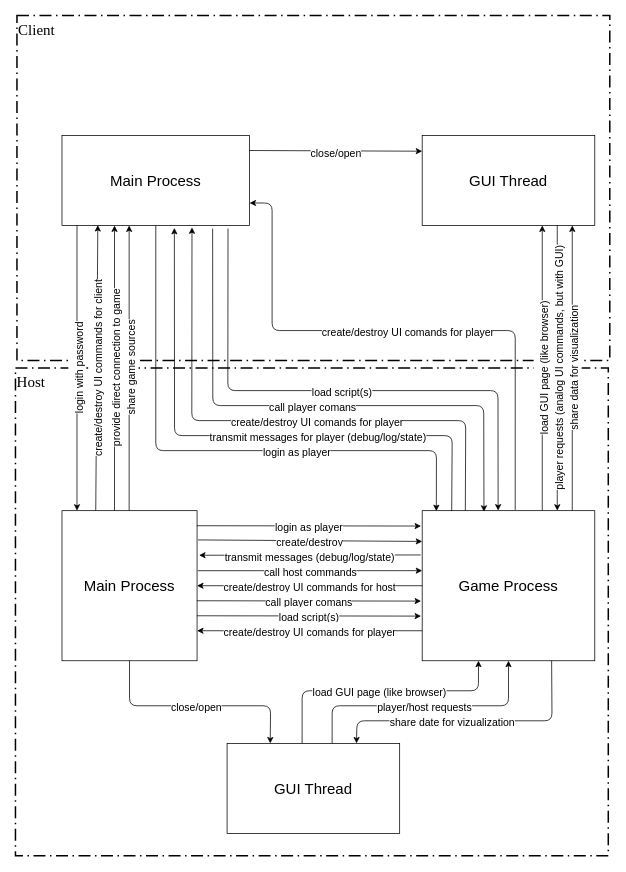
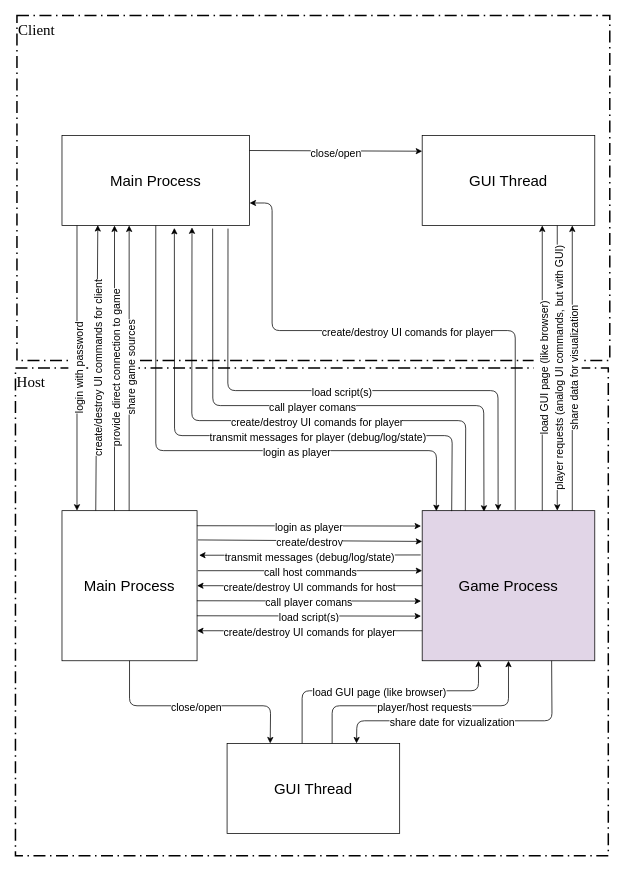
  <mxCell id="0" />
  <mxCell id="1" parent="0" />
  <mxCell id="2" value="Host" style="rounded=0;arcSize=10;dashed=1;strokeColor=#000000;fillColor=none;gradientColor=none;dashPattern=8 3 1 3;strokeWidth=2;fontFamily=Consolas;verticalAlign=top;align=left;fontSize=20;" vertex="1" parent="1"><mxGeometry x="20" y="490" width="790" height="650" as="geometry" /></mxCell>
  <mxCell id="3" value="Client" style="rounded=0;arcSize=10;dashed=1;strokeColor=#000000;fillColor=none;gradientColor=none;dashPattern=8 3 1 3;strokeWidth=2;fontFamily=Consolas;verticalAlign=top;align=left;fontSize=20;" vertex="1" parent="1"><mxGeometry x="22" y="20" width="790" height="460" as="geometry" /></mxCell>
  <mxCell id="4" value="Main Process" style="rounded=0;whiteSpace=wrap;html=1;fontSize=20;align=center;verticalAlign=middle;" vertex="1" parent="1"><mxGeometry x="82" y="180" width="250" height="120" as="geometry" /></mxCell>
  <mxCell id="5" value="GUI Thread" style="rounded=0;whiteSpace=wrap;html=1;fontSize=20;align=center;verticalAlign=middle;" vertex="1" parent="1"><mxGeometry x="562" y="180" width="230" height="120" as="geometry" /></mxCell>
  <mxCell id="6" value="Main Process" style="rounded=0;whiteSpace=wrap;html=1;fontSize=20;align=center;verticalAlign=middle;" vertex="1" parent="1"><mxGeometry x="82" y="680" width="180" height="200" as="geometry" /></mxCell>
- <mxCell id="7" value="Game Process" style="rounded=0;whiteSpace=wrap;html=1;fontSize=20;align=center;verticalAlign=middle;" vertex="1" parent="1"><mxGeometry x="562" y="680" width="230" height="200" as="geometry" /></mxCell>
+ <mxCell id="7" value="Game Process" style="rounded=0;whiteSpace=wrap;html=1;fontSize=20;align=center;verticalAlign=middle;fillColor=#e1d5e7;" vertex="1" parent="1"><mxGeometry x="562" y="680" width="230" height="200" as="geometry" /></mxCell>
  <mxCell id="8" value="&lt;span style=&quot;font-size: 14px&quot;&gt;create/destroy&lt;br&gt;&lt;/span&gt;" style="endArrow=classic;html=1;fontSize=20;exitX=1.007;exitY=0.195;exitDx=0;exitDy=0;exitPerimeter=0;" edge="1" parent="1" source="6"><mxGeometry width="50" height="50" relative="1" as="geometry"><mxPoint x="263" y="800" as="sourcePoint" /><mxPoint x="562" y="721" as="targetPoint" /></mxGeometry></mxCell>
  <mxCell id="9" value="&lt;span style=&quot;font-size: 14px&quot;&gt;create/destroy UI commands for host&lt;br&gt;&lt;/span&gt;" style="endArrow=classic;html=1;fontSize=20;" edge="1" parent="1" source="7" target="6"><mxGeometry width="50" height="50" relative="1" as="geometry"><mxPoint x="273" y="810" as="sourcePoint" /><mxPoint x="572" y="809.949" as="targetPoint" /></mxGeometry></mxCell>
  <mxCell id="10" value="&lt;span style=&quot;font-size: 14px&quot;&gt;call host commands&lt;/span&gt;" style="endArrow=classic;html=1;fontSize=20;entryX=0;entryY=0.999;entryDx=0;entryDy=0;entryPerimeter=0;" edge="1" parent="1"><mxGeometry width="50" height="50" relative="1" as="geometry"><mxPoint x="263" y="760" as="sourcePoint" /><mxPoint x="562" y="759.949" as="targetPoint" /></mxGeometry></mxCell>
  <mxCell id="11" value="&lt;span style=&quot;font-size: 14px&quot;&gt;transmit messages (debug/log/state)&lt;br&gt;&lt;/span&gt;" style="endArrow=classic;html=1;fontSize=20;entryX=1.015;entryY=0.297;entryDx=0;entryDy=0;entryPerimeter=0;" edge="1" parent="1" target="6"><mxGeometry width="50" height="50" relative="1" as="geometry"><mxPoint x="560" y="739" as="sourcePoint" /><mxPoint x="261.86" y="739.42" as="targetPoint" /></mxGeometry></mxCell>
  <mxCell id="12" value="&lt;span style=&quot;font-size: 14px&quot;&gt;create/destroy UI commands for client&lt;/span&gt;" style="endArrow=classic;html=1;fontSize=20;exitX=0.25;exitY=0;exitDx=0;exitDy=0;horizontal=0;entryX=0.191;entryY=0.995;entryDx=0;entryDy=0;entryPerimeter=0;" edge="1" parent="1" source="6" target="4"><mxGeometry width="50" height="50" relative="1" as="geometry"><mxPoint x="22" y="1030" as="sourcePoint" /><mxPoint x="72" y="980" as="targetPoint" /></mxGeometry></mxCell>
  <mxCell id="13" value="&lt;span style=&quot;font-size: 14px&quot;&gt;login with password&lt;/span&gt;" style="endArrow=classic;html=1;fontSize=20;entryX=0.25;entryY=1;entryDx=0;entryDy=0;exitX=0.25;exitY=0;exitDx=0;exitDy=0;horizontal=0;" edge="1" parent="1"><mxGeometry width="50" height="50" relative="1" as="geometry"><mxPoint x="102" y="300" as="sourcePoint" /><mxPoint x="102" y="680" as="targetPoint" /></mxGeometry></mxCell>
  <mxCell id="14" value="&lt;span style=&quot;font-size: 14px&quot;&gt;provide direct connection to game&lt;br&gt;&lt;/span&gt;" style="endArrow=classic;html=1;fontSize=20;entryX=0.25;entryY=1;entryDx=0;entryDy=0;exitX=0.25;exitY=0;exitDx=0;exitDy=0;horizontal=0;" edge="1" parent="1"><mxGeometry width="50" height="50" relative="1" as="geometry"><mxPoint x="152" y="680" as="sourcePoint" /><mxPoint x="152" y="300" as="targetPoint" /></mxGeometry></mxCell>
  <mxCell id="15" value="&lt;span style=&quot;font-size: 14px&quot;&gt;login as player&lt;br&gt;&lt;/span&gt;" style="endArrow=classic;html=1;fontSize=20;exitX=1.007;exitY=0.338;exitDx=0;exitDy=0;exitPerimeter=0;" edge="1" parent="1"><mxGeometry width="50" height="50" relative="1" as="geometry"><mxPoint x="261.76" y="700.06" as="sourcePoint" /><mxPoint x="560.5" y="700.5" as="targetPoint" /></mxGeometry></mxCell>
  <mxCell id="16" value="&lt;span style=&quot;font-size: 14px&quot;&gt;call player comans&lt;br&gt;&lt;/span&gt;" style="endArrow=classic;html=1;fontSize=20;exitX=1.007;exitY=0.338;exitDx=0;exitDy=0;exitPerimeter=0;" edge="1" parent="1"><mxGeometry width="50" height="50" relative="1" as="geometry"><mxPoint x="261.76" y="800.06" as="sourcePoint" /><mxPoint x="560.5" y="800.5" as="targetPoint" /></mxGeometry></mxCell>
  <mxCell id="17" value="&lt;span style=&quot;font-size: 14px&quot;&gt;load script(s)&lt;br&gt;&lt;/span&gt;" style="endArrow=classic;html=1;fontSize=20;exitX=1.007;exitY=0.338;exitDx=0;exitDy=0;exitPerimeter=0;" edge="1" parent="1"><mxGeometry width="50" height="50" relative="1" as="geometry"><mxPoint x="261.76" y="820.06" as="sourcePoint" /><mxPoint x="560.5" y="820.5" as="targetPoint" /></mxGeometry></mxCell>
  <mxCell id="18" value="&lt;span style=&quot;font-size: 14px&quot;&gt;share game sources&lt;br&gt;&lt;/span&gt;" style="endArrow=classic;html=1;fontSize=20;entryX=0.25;entryY=1;entryDx=0;entryDy=0;exitX=0.25;exitY=0;exitDx=0;exitDy=0;horizontal=0;" edge="1" parent="1"><mxGeometry width="50" height="50" relative="1" as="geometry"><mxPoint x="171.5" y="680" as="sourcePoint" /><mxPoint x="171.5" y="300" as="targetPoint" /></mxGeometry></mxCell>
  <mxCell id="19" value="&lt;span style=&quot;font-size: 14px&quot;&gt;share data for visualization&lt;br&gt;&lt;/span&gt;" style="endArrow=classic;html=1;fontSize=20;entryX=0.25;entryY=1;entryDx=0;entryDy=0;exitX=0.25;exitY=0;exitDx=0;exitDy=0;horizontal=0;" edge="1" parent="1"><mxGeometry width="50" height="50" relative="1" as="geometry"><mxPoint x="762" y="680" as="sourcePoint" /><mxPoint x="762" y="300" as="targetPoint" /></mxGeometry></mxCell>
  <mxCell id="20" value="&lt;span style=&quot;font-size: 14px&quot;&gt;player requests (analog UI commands, but with GUI)&lt;br&gt;&lt;/span&gt;" style="endArrow=classic;html=1;fontSize=20;entryX=0.25;entryY=1;entryDx=0;entryDy=0;exitX=0.25;exitY=0;exitDx=0;exitDy=0;horizontal=0;" edge="1" parent="1"><mxGeometry width="50" height="50" relative="1" as="geometry"><mxPoint x="742" y="300" as="sourcePoint" /><mxPoint x="742" y="680" as="targetPoint" /></mxGeometry></mxCell>
  <mxCell id="21" value="GUI Thread" style="rounded=0;whiteSpace=wrap;html=1;fontSize=20;align=center;verticalAlign=middle;" vertex="1" parent="1"><mxGeometry x="302" y="990.137" width="230" height="120" as="geometry" /></mxCell>
  <mxCell id="22" value="&lt;span style=&quot;font-size: 14px&quot;&gt;share date for vizualization&lt;br&gt;&lt;/span&gt;" style="endArrow=classic;html=1;fontSize=20;exitX=0.75;exitY=1;exitDx=0;exitDy=0;entryX=0.75;entryY=0;entryDx=0;entryDy=0;" edge="1" parent="1" source="7" target="21"><mxGeometry x="0.151" width="50" height="50" relative="1" as="geometry"><mxPoint x="750.5" y="940.5" as="sourcePoint" /><mxPoint x="451.76" y="940.06" as="targetPoint" /><Array as="points"><mxPoint x="735" y="960" /><mxPoint x="475" y="960" /></Array><mxPoint as="offset" /></mxGeometry></mxCell>
  <mxCell id="23" value="&lt;span style=&quot;font-size: 14px&quot;&gt;player/host requests&lt;br&gt;&lt;/span&gt;" style="endArrow=classic;html=1;fontSize=20;entryX=0.5;entryY=1;entryDx=0;entryDy=0;" edge="1" parent="1" target="7"><mxGeometry width="50" height="50" relative="1" as="geometry"><mxPoint x="442" y="990" as="sourcePoint" /><mxPoint x="677" y="910.5" as="targetPoint" /><Array as="points"><mxPoint x="442" y="940" /><mxPoint x="677" y="940" /></Array></mxGeometry></mxCell>
  <mxCell id="24" value="&lt;span style=&quot;font-size: 14px&quot;&gt;close/open&lt;br&gt;&lt;/span&gt;" style="endArrow=classic;html=1;fontSize=20;entryX=0.25;entryY=0;entryDx=0;entryDy=0;exitX=0.5;exitY=1;exitDx=0;exitDy=0;" edge="1" parent="1" source="6" target="21"><mxGeometry width="50" height="50" relative="1" as="geometry"><mxPoint x="162" y="990" as="sourcePoint" /><mxPoint x="397" y="880" as="targetPoint" /><Array as="points"><mxPoint x="172" y="940" /><mxPoint x="360" y="940" /></Array></mxGeometry></mxCell>
  <mxCell id="25" value="&lt;span style=&quot;font-size: 14px&quot;&gt;login as player&lt;br&gt;&lt;/span&gt;" style="endArrow=classic;html=1;fontSize=20;exitX=0.5;exitY=1;exitDx=0;exitDy=0;entryX=0.082;entryY=0.003;entryDx=0;entryDy=0;entryPerimeter=0;" edge="1" parent="1" source="4" target="7"><mxGeometry x="0.293" width="50" height="50" relative="1" as="geometry"><mxPoint x="251.76" y="340.06" as="sourcePoint" /><mxPoint x="550.5" y="340.5" as="targetPoint" /><Array as="points"><mxPoint x="207" y="600" /><mxPoint x="581" y="600" /></Array><mxPoint as="offset" /></mxGeometry></mxCell>
  <mxCell id="26" value="&lt;span style=&quot;font-size: 14px&quot;&gt;transmit messages for player (debug/log/state)&lt;br&gt;&lt;/span&gt;" style="endArrow=classic;html=1;fontSize=20;entryX=0.599;entryY=1.027;entryDx=0;entryDy=0;entryPerimeter=0;exitX=0.171;exitY=0.003;exitDx=0;exitDy=0;exitPerimeter=0;" edge="1" parent="1" source="7" target="4"><mxGeometry x="-0.249" width="50" height="50" relative="1" as="geometry"><mxPoint x="577.5" y="350" as="sourcePoint" /><mxPoint x="282.2" y="350.4" as="targetPoint" /><Array as="points"><mxPoint x="602" y="580" /><mxPoint x="232" y="580" /></Array><mxPoint x="1" as="offset" /></mxGeometry></mxCell>
  <mxCell id="27" value="&lt;span style=&quot;font-size: 14px&quot;&gt;close/open&lt;br&gt;&lt;/span&gt;" style="endArrow=classic;html=1;fontSize=20;exitX=1.007;exitY=0.338;exitDx=0;exitDy=0;exitPerimeter=0;" edge="1" parent="1"><mxGeometry width="50" height="50" relative="1" as="geometry"><mxPoint x="331.76" y="200.06" as="sourcePoint" /><mxPoint x="562" y="201" as="targetPoint" /></mxGeometry></mxCell>
  <mxCell id="28" value="&lt;span style=&quot;font-size: 14px&quot;&gt;create/destroy UI comands for player&lt;br&gt;&lt;/span&gt;" style="endArrow=classic;html=1;fontSize=20;" edge="1" parent="1"><mxGeometry width="50" height="50" relative="1" as="geometry"><mxPoint x="562" y="840" as="sourcePoint" /><mxPoint x="262" y="840" as="targetPoint" /></mxGeometry></mxCell>
  <mxCell id="29" value="&lt;span style=&quot;font-size: 14px&quot;&gt;create/destroy UI comands for player&lt;br&gt;&lt;/span&gt;" style="endArrow=classic;html=1;fontSize=20;exitX=0.25;exitY=0;exitDx=0;exitDy=0;entryX=0.693;entryY=1.021;entryDx=0;entryDy=0;entryPerimeter=0;" edge="1" parent="1" source="7" target="4"><mxGeometry x="-0.143" width="50" height="50" relative="1" as="geometry"><mxPoint x="572" y="850" as="sourcePoint" /><mxPoint x="272" y="850" as="targetPoint" /><Array as="points"><mxPoint x="620" y="560" /><mxPoint x="255" y="560" /></Array><mxPoint as="offset" /></mxGeometry></mxCell>
  <mxCell id="30" value="&lt;span style=&quot;font-size: 14px&quot;&gt;call player comans&lt;br&gt;&lt;/span&gt;" style="endArrow=classic;html=1;fontSize=20;exitX=0.803;exitY=1.034;exitDx=0;exitDy=0;exitPerimeter=0;entryX=0.358;entryY=0.007;entryDx=0;entryDy=0;entryPerimeter=0;" edge="1" parent="1" source="4" target="7"><mxGeometry width="50" height="50" relative="1" as="geometry"><mxPoint x="267.76" y="530.06" as="sourcePoint" /><mxPoint x="566.5" y="530.5" as="targetPoint" /><Array as="points"><mxPoint x="283" y="540" /><mxPoint x="644" y="540" /></Array></mxGeometry></mxCell>
  <mxCell id="31" value="&lt;span style=&quot;font-size: 14px&quot;&gt;load script(s)&lt;br&gt;&lt;/span&gt;" style="endArrow=classic;html=1;fontSize=20;exitX=0.885;exitY=1.034;exitDx=0;exitDy=0;exitPerimeter=0;entryX=0.44;entryY=-0.001;entryDx=0;entryDy=0;entryPerimeter=0;" edge="1" parent="1" source="4" target="7"><mxGeometry width="50" height="50" relative="1" as="geometry"><mxPoint x="271.76" y="830.06" as="sourcePoint" /><mxPoint x="570.5" y="830.5" as="targetPoint" /><Array as="points"><mxPoint x="303" y="520" /><mxPoint x="663" y="520" /></Array></mxGeometry></mxCell>
  <mxCell id="32" value="&lt;span style=&quot;font-size: 14px&quot;&gt;load GUI page (like browser)&lt;br&gt;&lt;/span&gt;" style="endArrow=classic;html=1;fontSize=20;entryX=0.25;entryY=1;entryDx=0;entryDy=0;exitX=0.25;exitY=0;exitDx=0;exitDy=0;horizontal=0;" edge="1" parent="1"><mxGeometry width="50" height="50" relative="1" as="geometry"><mxPoint x="722" y="680" as="sourcePoint" /><mxPoint x="722" y="300" as="targetPoint" /></mxGeometry></mxCell>
  <mxCell id="33" value="&lt;span style=&quot;font-size: 14px&quot;&gt;load GUI page (like browser)&lt;br&gt;&lt;/span&gt;" style="endArrow=classic;html=1;fontSize=20;entryX=0.5;entryY=1;entryDx=0;entryDy=0;" edge="1" parent="1"><mxGeometry width="50" height="50" relative="1" as="geometry"><mxPoint x="402" y="990" as="sourcePoint" /><mxPoint x="637" y="880" as="targetPoint" /><Array as="points"><mxPoint x="402" y="920" /><mxPoint x="637" y="920" /></Array></mxGeometry></mxCell>
  <mxCell id="34" value="&lt;span style=&quot;font-size: 14px&quot;&gt;create/destroy UI comands for player&lt;br&gt;&lt;/span&gt;" style="endArrow=classic;html=1;fontSize=20;entryX=1;entryY=0.75;entryDx=0;entryDy=0;exitX=0.539;exitY=-0.005;exitDx=0;exitDy=0;exitPerimeter=0;" edge="1" parent="1" source="7" target="4"><mxGeometry width="50" height="50" relative="1" as="geometry"><mxPoint x="622" y="400" as="sourcePoint" /><mxPoint x="322" y="400" as="targetPoint" /><Array as="points"><mxPoint x="686" y="440" /><mxPoint x="362" y="440" /><mxPoint x="362" y="270" /></Array></mxGeometry></mxCell>
